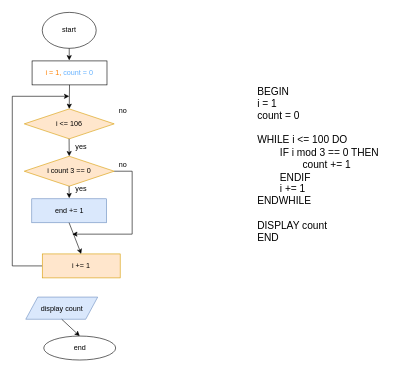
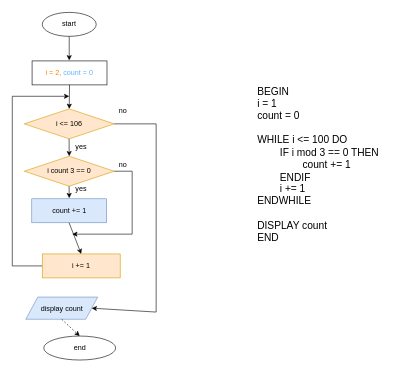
  <mxCell id="0" />
  <mxCell id="1" parent="0" />
  <mxCell id="2" value="no" style="text;html=1;align=center;verticalAlign=middle;whiteSpace=wrap;rounded=0;" vertex="1" parent="1"><mxGeometry x="180" y="260" width="50" height="30" as="geometry" /></mxCell>
- <mxCell id="3" value="start" style="ellipse;whiteSpace=wrap;html=1;" parent="1" vertex="1"><mxGeometry x="70" y="20" width="90" height="60" as="geometry" /></mxCell>
+ <mxCell id="3" value="start" style="ellipse;whiteSpace=wrap;html=1;" parent="1" vertex="1"><mxGeometry x="70" y="20" width="90" height="40" as="geometry" /></mxCell>
  <mxCell id="4" value="" style="endArrow=classic;html=1;rounded=0;exitX=0.5;exitY=1;exitDx=0;exitDy=0;" parent="1" source="3" edge="1"><mxGeometry width="50" height="50" relative="1" as="geometry"><mxPoint x="100" y="150" as="sourcePoint" /><mxPoint x="115" y="100" as="targetPoint" /></mxGeometry></mxCell>
  <mxCell id="5" value="i &amp;lt;= 106" style="rhombus;whiteSpace=wrap;html=1;fillColor=#ffe6cc;strokeColor=#d79b00;" parent="1" vertex="1"><mxGeometry x="40" y="181" width="150" height="50" as="geometry" /></mxCell>
  <mxCell id="6" value="end" style="ellipse;whiteSpace=wrap;html=1;" vertex="1" parent="1"><mxGeometry x="72.5" y="560" width="120" height="40" as="geometry" /></mxCell>
- <mxCell id="7" value="&lt;font color=&quot;#ff8000&quot;&gt;i = 1,&lt;/font&gt; &lt;font color=&quot;#66b2ff&quot;&gt;count = 0&lt;/font&gt;" style="rounded=0;whiteSpace=wrap;html=1;" vertex="1" parent="1"><mxGeometry x="53" y="101" width="125" height="40" as="geometry" /></mxCell>
+ <mxCell id="7" value="&lt;font color=&quot;#ff8000&quot;&gt;i = 2,&lt;/font&gt; &lt;font color=&quot;#66b2ff&quot;&gt;count = 0&lt;/font&gt;" style="rounded=0;whiteSpace=wrap;html=1;" vertex="1" parent="1"><mxGeometry x="53" y="101" width="125" height="40" as="geometry" /></mxCell>
  <mxCell id="8" value="i count 3 == 0" style="rhombus;whiteSpace=wrap;html=1;fillColor=#ffe6cc;strokeColor=#d79b00;" vertex="1" parent="1"><mxGeometry x="40" y="260" width="150" height="50" as="geometry" /></mxCell>
  <mxCell id="9" value="" style="endArrow=classic;html=1;rounded=0;exitX=0.5;exitY=1;exitDx=0;exitDy=0;" edge="1" parent="1" source="7"><mxGeometry width="50" height="50" relative="1" as="geometry"><mxPoint x="114.77" y="151" as="sourcePoint" /><mxPoint x="115" y="181" as="targetPoint" /></mxGeometry></mxCell>
  <mxCell id="10" value="yes" style="text;html=1;align=center;verticalAlign=middle;whiteSpace=wrap;rounded=0;" vertex="1" parent="1"><mxGeometry x="110" y="230" width="50" height="30" as="geometry" /></mxCell>
  <mxCell id="11" value="" style="endArrow=classic;html=1;rounded=0;exitX=0;exitY=0.5;exitDx=0;exitDy=0;" edge="1" parent="1" source="16"><mxGeometry width="50" height="50" relative="1" as="geometry"><mxPoint x="10" y="440" as="sourcePoint" /><mxPoint x="115" y="160" as="targetPoint" /><Array as="points"><mxPoint x="20" y="443" /><mxPoint x="20" y="160" /></Array></mxGeometry></mxCell>
  <mxCell id="12" value="" style="endArrow=classic;html=1;rounded=0;exitX=0.5;exitY=1;exitDx=0;exitDy=0;" edge="1" parent="1"><mxGeometry width="50" height="50" relative="1" as="geometry"><mxPoint x="114.75" y="231" as="sourcePoint" /><mxPoint x="115" y="260" as="targetPoint" /></mxGeometry></mxCell>
- <mxCell id="13" value="end += 1" style="rounded=0;whiteSpace=wrap;html=1;fillColor=#dae8fc;strokeColor=#6c8ebf;" vertex="1" parent="1"><mxGeometry x="52.5" y="331" width="125" height="40" as="geometry" /></mxCell>
+ <mxCell id="13" value="count += 1" style="rounded=0;whiteSpace=wrap;html=1;fillColor=#dae8fc;strokeColor=#6c8ebf;" vertex="1" parent="1"><mxGeometry x="52.5" y="331" width="125" height="40" as="geometry" /></mxCell>
  <mxCell id="14" value="" style="endArrow=classic;html=1;rounded=0;exitX=0.5;exitY=1;exitDx=0;exitDy=0;" edge="1" parent="1"><mxGeometry width="50" height="50" relative="1" as="geometry"><mxPoint x="114.76" y="310" as="sourcePoint" /><mxPoint x="115" y="330" as="targetPoint" /></mxGeometry></mxCell>
  <mxCell id="15" value="yes" style="text;html=1;align=center;verticalAlign=middle;whiteSpace=wrap;rounded=0;" vertex="1" parent="1"><mxGeometry x="110" y="300" width="50" height="30" as="geometry" /></mxCell>
  <mxCell id="16" value="i += 1" style="rounded=0;whiteSpace=wrap;html=1;fillColor=#ffe6cc;strokeColor=#d79b00;" vertex="1" parent="1"><mxGeometry x="70" y="423" width="130" height="40" as="geometry" /></mxCell>
  <mxCell id="17" value="" style="endArrow=classic;html=1;rounded=0;exitX=0.5;exitY=1;exitDx=0;exitDy=0;entryX=0.5;entryY=0;entryDx=0;entryDy=0;" edge="1" parent="1" target="16"><mxGeometry width="50" height="50" relative="1" as="geometry"><mxPoint x="114.76" y="371" as="sourcePoint" /><mxPoint x="115" y="420" as="targetPoint" /></mxGeometry></mxCell>
  <mxCell id="18" value="display count" style="shape=parallelogram;perimeter=parallelogramPerimeter;whiteSpace=wrap;html=1;fixedSize=1;fillColor=#dae8fc;strokeColor=#6c8ebf;" vertex="1" parent="1"><mxGeometry x="42.5" y="495" width="120" height="37" as="geometry" /></mxCell>
+ <mxCell id="19" value="" style="endArrow=classic;html=1;rounded=0;exitX=1;exitY=0.5;exitDx=0;exitDy=0;entryX=1;entryY=0.5;entryDx=0;entryDy=0;" edge="1" parent="1" source="5" target="18"><mxGeometry width="50" height="50" relative="1" as="geometry"><mxPoint x="210" y="220" as="sourcePoint" /><mxPoint x="260" y="200" as="targetPoint" /><Array as="points"><mxPoint x="260" y="206" /><mxPoint x="260" y="520" /></Array></mxGeometry></mxCell>
  <mxCell id="20" value="no" style="text;html=1;align=center;verticalAlign=middle;whiteSpace=wrap;rounded=0;" vertex="1" parent="1"><mxGeometry x="180" y="170" width="50" height="30" as="geometry" /></mxCell>
  <mxCell id="21" value="" style="endArrow=classic;html=1;rounded=0;exitX=1;exitY=0.5;exitDx=0;exitDy=0;" edge="1" parent="1" source="8"><mxGeometry width="50" height="50" relative="1" as="geometry"><mxPoint x="190" y="286" as="sourcePoint" /><mxPoint x="120" y="390" as="targetPoint" /><Array as="points"><mxPoint x="220" y="285" /><mxPoint x="220" y="390" /></Array></mxGeometry></mxCell>
- <mxCell id="22" value="" style="endArrow=classic;html=1;rounded=0;entryX=0.5;entryY=0;entryDx=0;entryDy=0;exitX=0.5;exitY=1;exitDx=0;exitDy=0;" edge="1" parent="1" source="18" target="6"><mxGeometry width="50" height="50" relative="1" as="geometry"><mxPoint x="110" y="537" as="sourcePoint" /><mxPoint x="160" y="487" as="targetPoint" /></mxGeometry></mxCell>
+ <mxCell id="22" value="" style="endArrow=classic;html=1;rounded=0;entryX=0.5;entryY=0;entryDx=0;entryDy=0;exitX=0.5;exitY=1;exitDx=0;exitDy=0;dashed=1;" edge="1" parent="1" source="18" target="6"><mxGeometry width="50" height="50" relative="1" as="geometry"><mxPoint x="110" y="537" as="sourcePoint" /><mxPoint x="160" y="487" as="targetPoint" /></mxGeometry></mxCell>
  <mxCell id="23" value="&lt;div style=&quot;font-size: 17px;&quot;&gt;&lt;font style=&quot;font-size: 17px;&quot;&gt;BEGIN&lt;/font&gt;&lt;/div&gt;&lt;div style=&quot;font-size: 17px;&quot;&gt;&lt;font style=&quot;font-size: 17px;&quot;&gt;i = 1&lt;/font&gt;&lt;/div&gt;&lt;div style=&quot;font-size: 17px;&quot;&gt;&lt;font style=&quot;font-size: 17px;&quot;&gt;count = 0&lt;/font&gt;&lt;/div&gt;&lt;div style=&quot;font-size: 17px;&quot;&gt;&lt;font style=&quot;font-size: 17px;&quot;&gt;&lt;br&gt;&lt;/font&gt;&lt;/div&gt;&lt;div style=&quot;font-size: 17px;&quot;&gt;&lt;font style=&quot;font-size: 17px;&quot;&gt;WHILE i &amp;lt;= 100 DO&lt;/font&gt;&lt;/div&gt;&lt;div style=&quot;font-size: 17px;&quot;&gt;&lt;font style=&quot;font-size: 17px;&quot;&gt;&lt;span style=&quot;white-space: pre;&quot;&gt;&#09;&lt;/span&gt;IF i mod 3 == 0 THEN&lt;br&gt;&lt;/font&gt;&lt;/div&gt;&lt;div style=&quot;font-size: 17px;&quot;&gt;&lt;font style=&quot;font-size: 17px;&quot;&gt;&lt;span style=&quot;white-space: pre;&quot;&gt;&#09;&lt;/span&gt;&lt;span style=&quot;white-space: pre;&quot;&gt;&#09;&lt;/span&gt;count += 1&lt;br&gt;&lt;/font&gt;&lt;/div&gt;&lt;div style=&quot;font-size: 17px;&quot;&gt;&lt;font style=&quot;font-size: 17px;&quot;&gt;&lt;span style=&quot;white-space: pre;&quot;&gt;&#09;&lt;/span&gt;ENDIF&lt;br&gt;&lt;/font&gt;&lt;/div&gt;&lt;div style=&quot;font-size: 17px;&quot;&gt;&lt;font style=&quot;font-size: 17px;&quot;&gt;&lt;span style=&quot;white-space: pre;&quot;&gt;&#09;&lt;/span&gt;i += 1&lt;br&gt;&lt;/font&gt;&lt;/div&gt;&lt;div style=&quot;font-size: 17px;&quot;&gt;&lt;font style=&quot;font-size: 17px;&quot;&gt;ENDWHILE&lt;/font&gt;&lt;/div&gt;&lt;div style=&quot;font-size: 17px;&quot;&gt;&lt;font style=&quot;font-size: 17px;&quot;&gt;&lt;br&gt;&lt;/font&gt;&lt;/div&gt;&lt;div style=&quot;font-size: 17px;&quot;&gt;&lt;font style=&quot;font-size: 17px;&quot;&gt;DISPLAY count&lt;/font&gt;&lt;/div&gt;&lt;div style=&quot;font-size: 17px;&quot;&gt;END&lt;/div&gt;&lt;div style=&quot;font-size: 17px;&quot;&gt;&lt;br&gt;&lt;/div&gt;" style="text;html=1;align=left;verticalAlign=middle;whiteSpace=wrap;rounded=0;" vertex="1" parent="1"><mxGeometry x="427" y="230" width="210" height="109" as="geometry" /></mxCell>
